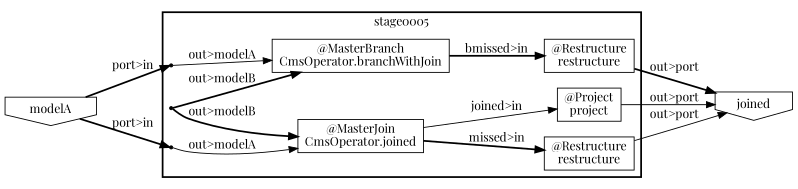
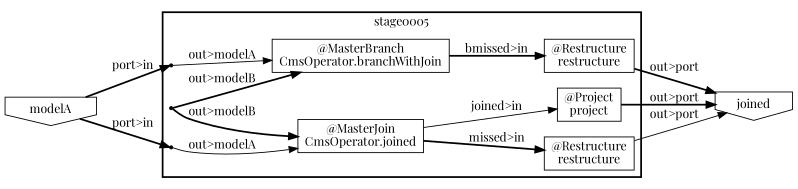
  digraph {
    fontname="Playfair Display"
    rankdir=LR
    node [fontname="Playfair Display" shape=box]
    edge [fontname="Playfair Display" style=bold]
    "0dd0bc12-6c2b-4ff1-8e3f-de14973cf4c9" [shape=point]
    "db87b49d-6a48-45f5-be4e-30ee1b9d701a" [shape=point]
    "ffd74046-6091-46d4-8355-f974bed8b82e" [shape=point]
    n4 [label="@MasterBranch\nCmsOperator.branchWithJoin"]
    n5 [label="@Restructure\nrestructure"]
    n6 [label="@Project\nproject"]
    n7 [label="@MasterJoin\nCmsOperator.joined"]
    n8 [label="@Restructure\nrestructure"]
    n9 [label=joined shape=invhouse]
    n10 [label=modelA shape=invhouse]
    subgraph cluster_1 {
      label=stage0005
      style=bold
      "0dd0bc12-6c2b-4ff1-8e3f-de14973cf4c9"
      "db87b49d-6a48-45f5-be4e-30ee1b9d701a"
      "ffd74046-6091-46d4-8355-f974bed8b82e"
      n4
      n5
      n6
      n7
      n8
    }
    "0dd0bc12-6c2b-4ff1-8e3f-de14973cf4c9" -> n4 [label="out>modelA" style=solid]
    "db87b49d-6a48-45f5-be4e-30ee1b9d701a" -> n7 [label="out>modelA" style=solid]
    "ffd74046-6091-46d4-8355-f974bed8b82e" -> n4 [label="out>modelB"]
    "ffd74046-6091-46d4-8355-f974bed8b82e" -> n7 [label="out>modelB"]
    n4 -> n5 [label="bmissed>in"]
    n5 -> n9 [label="out>port"]
-   n6 -> n9 [label="out>port" style=solid]
+   n6 -> n9 [label="out>port"]
    n7 -> n6 [label="joined>in" style=solid]
    n7 -> n8 [label="missed>in"]
    n8 -> n9 [label="out>port" style=solid]
    n10 -> "0dd0bc12-6c2b-4ff1-8e3f-de14973cf4c9" [label="port>in"]
    n10 -> "db87b49d-6a48-45f5-be4e-30ee1b9d701a" [label="port>in"]
  }
